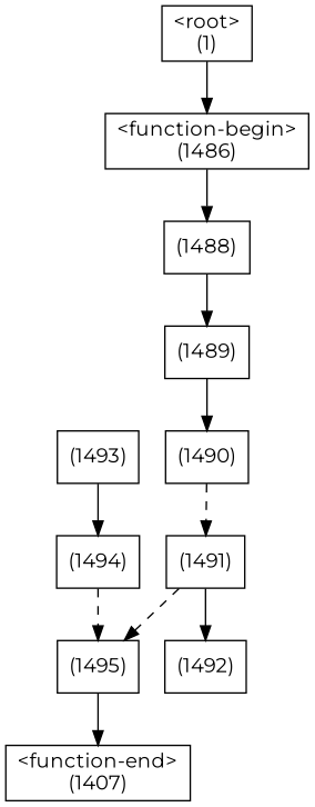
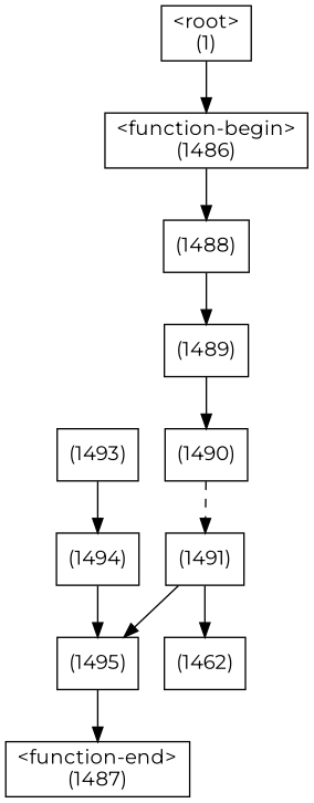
  digraph {
    fontname=Montserrat
    node [fontname=Montserrat shape=box]
    edge [fontname=Montserrat style=solid]
    n1 [label="(1495)"]
-   n2 [label="<function-end>\n(1407)"]
+   n2 [label="<function-end>\n(1487)"]
    n3 [label="(1494)"]
    n4 [label="(1491)"]
-   n5 [label="(1492)"]
+   n5 [label="(1462)"]
    n6 [label="(1493)"]
    n7 [label="(1490)"]
    n8 [label="<function-begin>\n(1486)"]
    n9 [label="(1488)"]
    n10 [label="(1489)"]
    n11 [label="<root>\n(1)"]
    n1 -> n2
-   n3 -> n1 [style=dashed]
-   n4 -> n1 [style=dashed]
+   n3 -> n1
+   n4 -> n1
    n4 -> n5
    n6 -> n3
    n7 -> n4 [style=dashed]
    n8 -> n9
    n9 -> n10
    n10 -> n7
    n11 -> n8
  }
